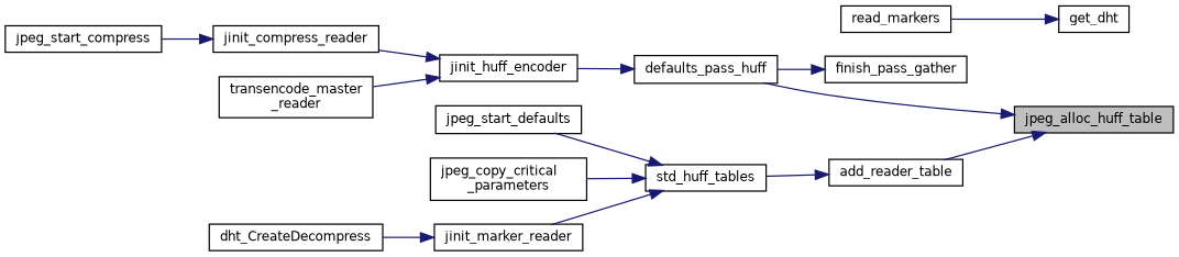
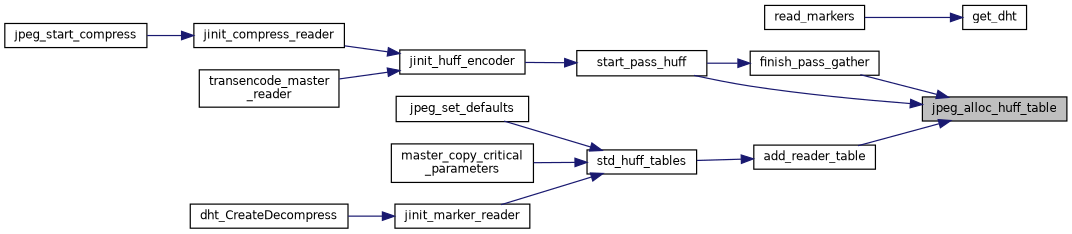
  digraph {
    rankdir=RL
    node [color=black fontname=Helvetica fontsize=10 shape=record]
    edge [color=midnightblue dir=back fontname=Helvetica fontsize=10 labelfontname=Helvetica labelfontsize=10 style=solid]
    n1 [fillcolor=grey75 fontcolor=black height=0.2 label=jpeg_alloc_huff_table style=filled width=0.4]
    n2 [height=0.2 label=finish_pass_gather width=0.4]
    n3 [height=0.2 label=add_reader_table width=0.4]
-   n4 [height=0.2 label=defaults_pass_huff width=0.4]
+   n4 [height=0.2 label=start_pass_huff width=0.4]
    n5 [height=0.2 label=std_huff_tables width=0.4]
    n6 [height=0.2 label=get_dht width=0.4]
    n7 [height=0.2 label=read_markers width=0.4]
    n8 [height=0.2 label=jinit_huff_encoder width=0.4]
    n9 [height=0.2 label=jinit_compress_reader width=0.4]
    n10 [height=0.2 label="transencode_master\l_reader" width=0.4]
    n11 [height=0.2 label=jpeg_start_compress width=0.4]
-   n12 [height=0.2 label=jpeg_start_defaults width=0.4]
-   n13 [height=0.2 label="jpeg_copy_critical\l_parameters" width=0.4]
+   n12 [height=0.2 label=jpeg_set_defaults width=0.4]
+   n13 [height=0.2 label="master_copy_critical\l_parameters" width=0.4]
    n14 [height=0.2 label=jinit_marker_reader width=0.4]
    n15 [height=0.2 label=dht_CreateDecompress width=0.4]
+   n1 -> n2
    n1 -> n3
    n1 -> n4
    n2 -> n4
    n3 -> n5
    n4 -> n8
    n5 -> n12
    n5 -> n13
    n5 -> n14
    n6 -> n7
    n8 -> n9
    n8 -> n10
    n9 -> n11
    n14 -> n15
  }
